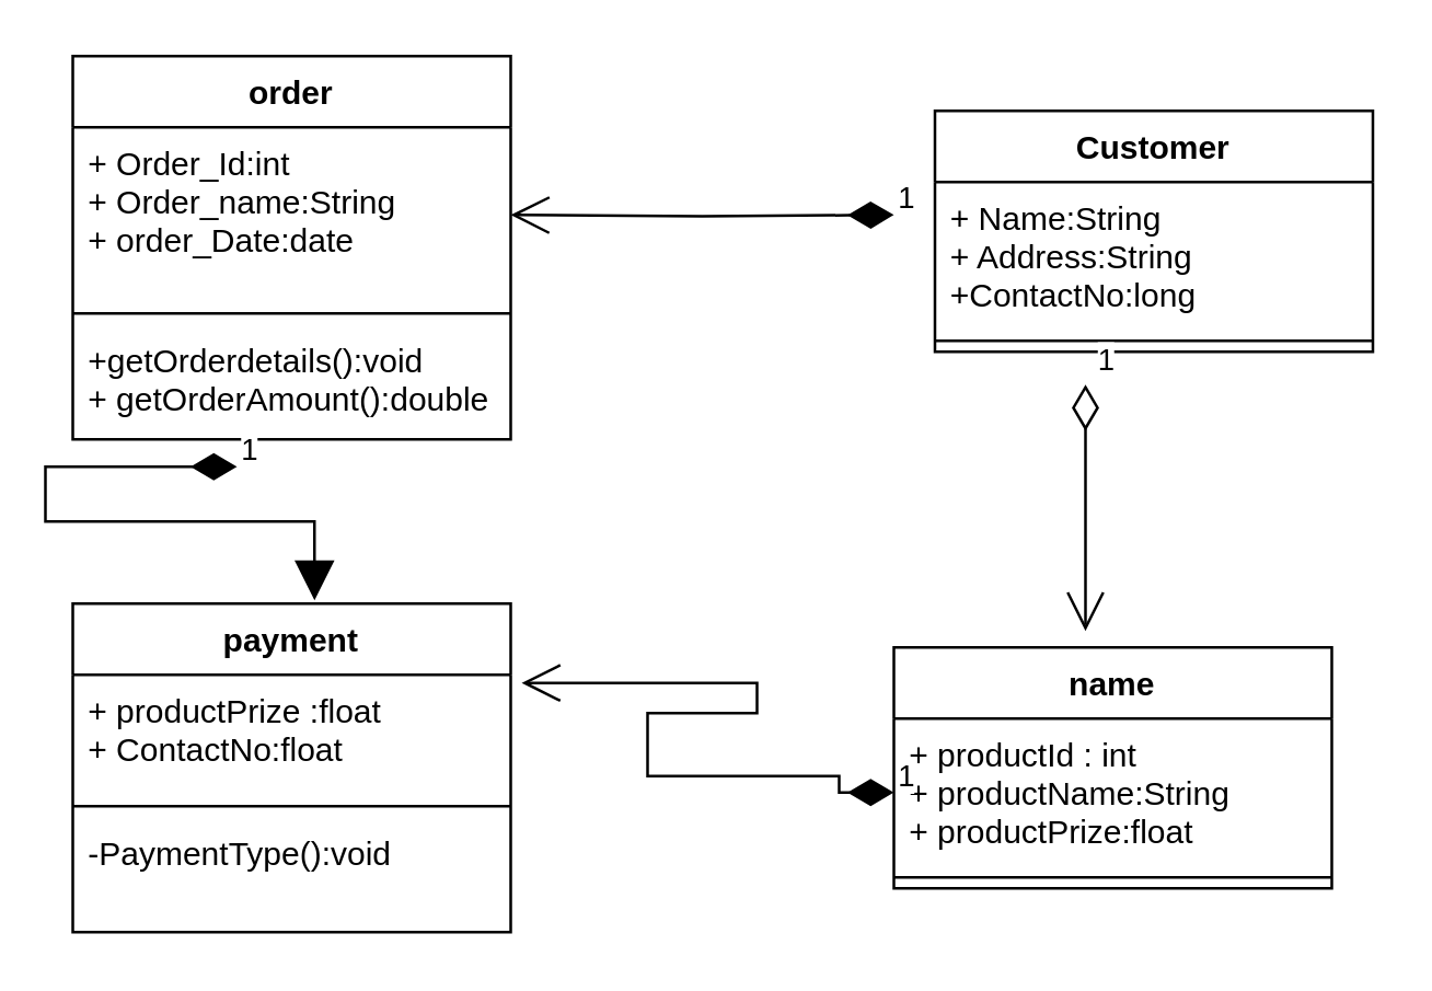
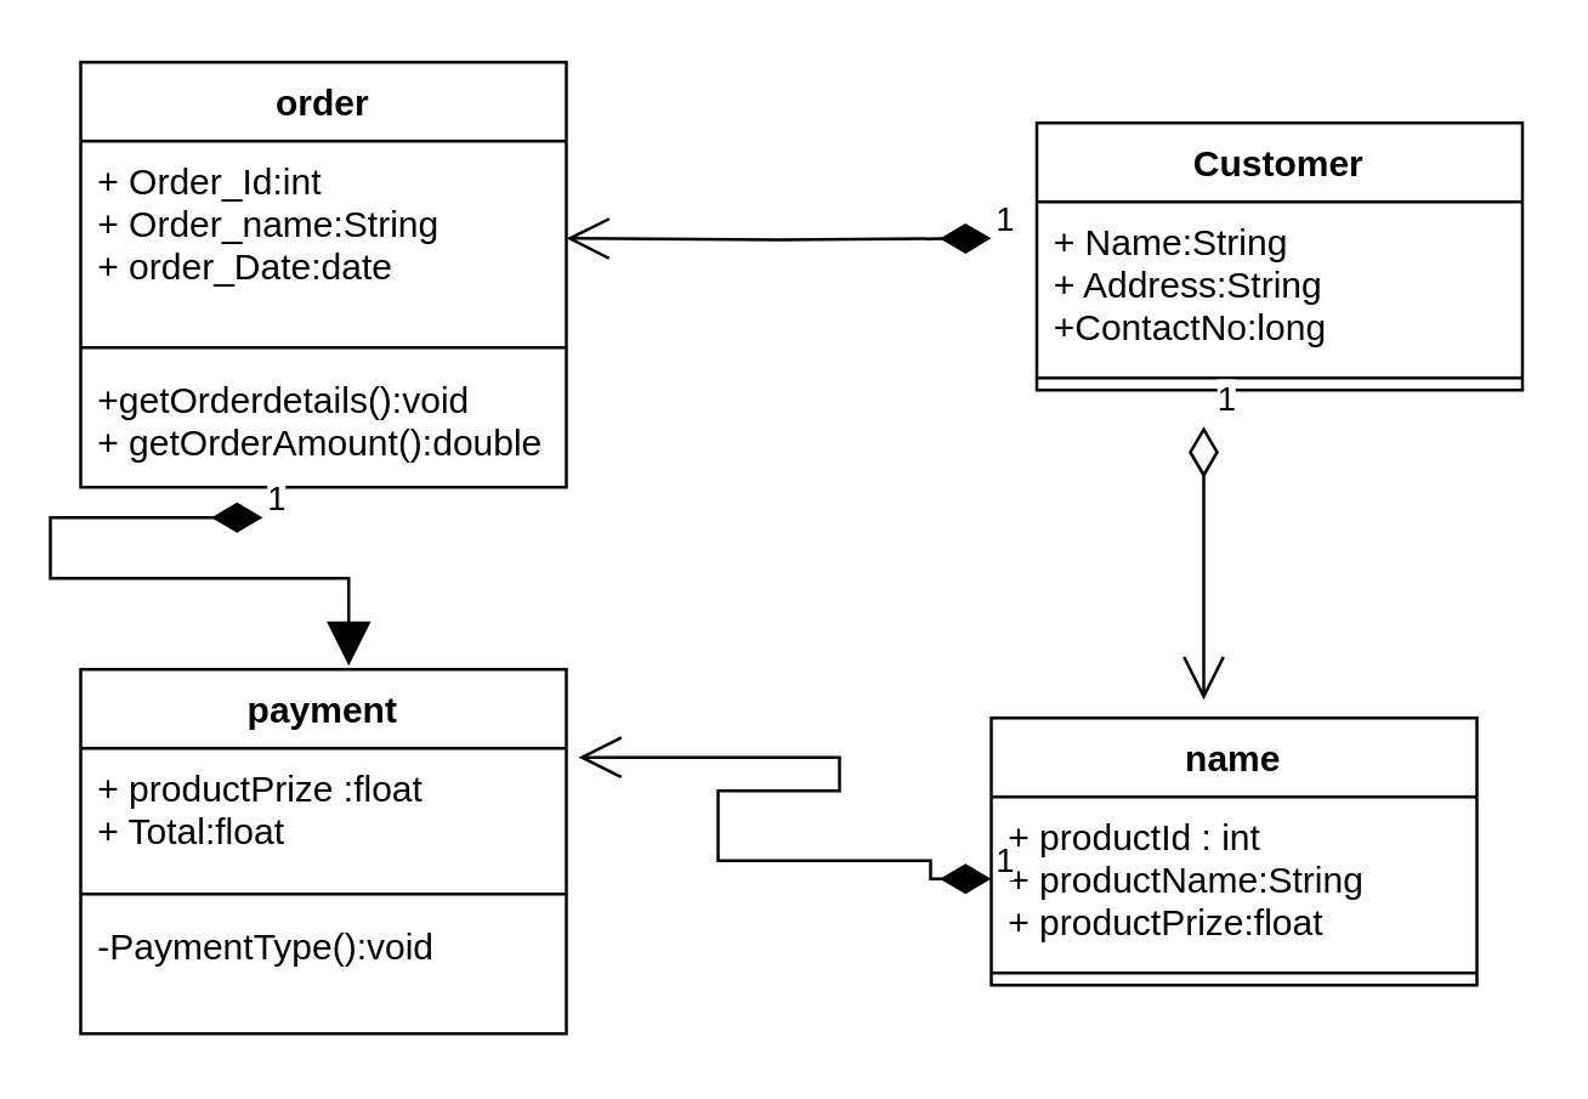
  <mxCell id="0" />
  <mxCell id="1" parent="0" />
  <mxCell id="2" value="order&#10;" style="swimlane;fontStyle=1;align=center;verticalAlign=top;childLayout=stackLayout;horizontal=1;startSize=26;horizontalStack=0;resizeParent=1;resizeParentMax=0;resizeLast=0;collapsible=1;marginBottom=0;" vertex="1" parent="1"><mxGeometry x="20" y="20" width="160" height="140" as="geometry" /></mxCell>
  <mxCell id="3" value="+ Order_Id:int&#10;+ Order_name:String&#10;+ order_Date:date&#10;" style="text;strokeColor=none;fillColor=none;align=left;verticalAlign=top;spacingLeft=4;spacingRight=4;overflow=hidden;rotatable=0;points=[[0,0.5],[1,0.5]];portConstraint=eastwest;" vertex="1" parent="2"><mxGeometry y="26" width="160" height="64" as="geometry" /></mxCell>
  <mxCell id="4" value="" style="line;strokeWidth=1;fillColor=none;align=left;verticalAlign=middle;spacingTop=-1;spacingLeft=3;spacingRight=3;rotatable=0;labelPosition=right;points=[];portConstraint=eastwest;" vertex="1" parent="2"><mxGeometry y="90" width="160" height="8" as="geometry" /></mxCell>
  <mxCell id="5" value="+getOrderdetails():void&#10;+ getOrderAmount():double" style="text;strokeColor=none;fillColor=none;align=left;verticalAlign=top;spacingLeft=4;spacingRight=4;overflow=hidden;rotatable=0;points=[[0,0.5],[1,0.5]];portConstraint=eastwest;" vertex="1" parent="2"><mxGeometry y="98" width="160" height="42" as="geometry" /></mxCell>
  <mxCell id="6" value="payment" style="swimlane;fontStyle=1;align=center;verticalAlign=top;childLayout=stackLayout;horizontal=1;startSize=26;horizontalStack=0;resizeParent=1;resizeParentMax=0;resizeLast=0;collapsible=1;marginBottom=0;" vertex="1" parent="1"><mxGeometry x="20" y="220" width="160" height="120" as="geometry" /></mxCell>
- <mxCell id="7" value="+ productPrize :float&#10;+ ContactNo:float&#10;" style="text;strokeColor=none;fillColor=none;align=left;verticalAlign=top;spacingLeft=4;spacingRight=4;overflow=hidden;rotatable=0;points=[[0,0.5],[1,0.5]];portConstraint=eastwest;" vertex="1" parent="6"><mxGeometry y="26" width="160" height="44" as="geometry" /></mxCell>
+ <mxCell id="7" value="+ productPrize :float&#10;+ Total:float&#10;" style="text;strokeColor=none;fillColor=none;align=left;verticalAlign=top;spacingLeft=4;spacingRight=4;overflow=hidden;rotatable=0;points=[[0,0.5],[1,0.5]];portConstraint=eastwest;" vertex="1" parent="6"><mxGeometry y="26" width="160" height="44" as="geometry" /></mxCell>
  <mxCell id="8" value="" style="line;strokeWidth=1;fillColor=none;align=left;verticalAlign=middle;spacingTop=-1;spacingLeft=3;spacingRight=3;rotatable=0;labelPosition=right;points=[];portConstraint=eastwest;" vertex="1" parent="6"><mxGeometry y="70" width="160" height="8" as="geometry" /></mxCell>
  <mxCell id="9" value="-PaymentType():void" style="text;strokeColor=none;fillColor=none;align=left;verticalAlign=top;spacingLeft=4;spacingRight=4;overflow=hidden;rotatable=0;points=[[0,0.5],[1,0.5]];portConstraint=eastwest;" vertex="1" parent="6"><mxGeometry y="78" width="160" height="42" as="geometry" /></mxCell>
  <mxCell id="10" value="Customer" style="swimlane;fontStyle=1;align=center;verticalAlign=top;childLayout=stackLayout;horizontal=1;startSize=26;horizontalStack=0;resizeParent=1;resizeParentMax=0;resizeLast=0;collapsible=1;marginBottom=0;" vertex="1" parent="1"><mxGeometry x="335" y="40" width="160" height="88" as="geometry" /></mxCell>
  <mxCell id="11" value="+ Name:String&#10;+ Address:String&#10;+ContactNo:long&#10;" style="text;strokeColor=none;fillColor=none;align=left;verticalAlign=top;spacingLeft=4;spacingRight=4;overflow=hidden;rotatable=0;points=[[0,0.5],[1,0.5]];portConstraint=eastwest;" vertex="1" parent="10"><mxGeometry y="26" width="160" height="54" as="geometry" /></mxCell>
  <mxCell id="12" value="" style="line;strokeWidth=1;fillColor=none;align=left;verticalAlign=middle;spacingTop=-1;spacingLeft=3;spacingRight=3;rotatable=0;labelPosition=right;points=[];portConstraint=eastwest;" vertex="1" parent="10"><mxGeometry y="80" width="160" height="8" as="geometry" /></mxCell>
  <mxCell id="13" value="name" style="swimlane;fontStyle=1;align=center;verticalAlign=top;childLayout=stackLayout;horizontal=1;startSize=26;horizontalStack=0;resizeParent=1;resizeParentMax=0;resizeLast=0;collapsible=1;marginBottom=0;" vertex="1" parent="1"><mxGeometry x="320" y="236" width="160" height="88" as="geometry" /></mxCell>
  <mxCell id="14" value="+ productId : int&#10;+ productName:String&#10;+ productPrize:float&#10;" style="text;strokeColor=none;fillColor=none;align=left;verticalAlign=top;spacingLeft=4;spacingRight=4;overflow=hidden;rotatable=0;points=[[0,0.5],[1,0.5]];portConstraint=eastwest;" vertex="1" parent="13"><mxGeometry y="26" width="160" height="54" as="geometry" /></mxCell>
  <mxCell id="15" value="" style="line;strokeWidth=1;fillColor=none;align=left;verticalAlign=middle;spacingTop=-1;spacingLeft=3;spacingRight=3;rotatable=0;labelPosition=right;points=[];portConstraint=eastwest;" vertex="1" parent="13"><mxGeometry y="80" width="160" height="8" as="geometry" /></mxCell>
  <mxCell id="16" value="1" style="endArrow=open;html=1;endSize=12;startArrow=diamondThin;startSize=14;startFill=1;edgeStyle=orthogonalEdgeStyle;align=left;verticalAlign=bottom;rounded=0;entryX=1;entryY=0.5;entryDx=0;entryDy=0;" edge="1" parent="1" target="3"><mxGeometry x="-1" y="3" relative="1" as="geometry"><mxPoint x="320" y="78" as="sourcePoint" /><mxPoint x="270" y="170" as="targetPoint" /></mxGeometry></mxCell>
  <mxCell id="17" value="1" style="endArrow=open;html=1;endSize=12;startArrow=diamondThin;startSize=14;startFill=0;edgeStyle=orthogonalEdgeStyle;align=left;verticalAlign=bottom;rounded=0;" edge="1" parent="1"><mxGeometry x="-1" y="3" relative="1" as="geometry"><mxPoint x="390" y="140" as="sourcePoint" /><mxPoint x="390" y="230" as="targetPoint" /></mxGeometry></mxCell>
  <mxCell id="18" value="1" style="endArrow=open;html=1;endSize=12;startArrow=diamondThin;startSize=14;startFill=1;edgeStyle=orthogonalEdgeStyle;align=left;verticalAlign=bottom;rounded=0;entryX=1.025;entryY=0.068;entryDx=0;entryDy=0;entryPerimeter=0;exitX=0;exitY=0.5;exitDx=0;exitDy=0;" edge="1" parent="1" source="14" target="7"><mxGeometry x="-1" y="3" relative="1" as="geometry"><mxPoint x="230" y="310" as="sourcePoint" /><mxPoint x="390" y="310" as="targetPoint" /><Array as="points"><mxPoint x="300" y="289" /><mxPoint x="300" y="283" /><mxPoint x="230" y="283" /><mxPoint x="230" y="260" /><mxPoint x="270" y="260" /><mxPoint x="270" y="249" /></Array></mxGeometry></mxCell>
  <mxCell id="19" value="1" style="endArrow=block;html=1;endSize=12;startArrow=diamondThin;startSize=14;startFill=1;edgeStyle=orthogonalEdgeStyle;align=left;verticalAlign=bottom;rounded=0;exitX=0.375;exitY=1.238;exitDx=0;exitDy=0;exitPerimeter=0;entryX=0.552;entryY=-0.01;entryDx=0;entryDy=0;entryPerimeter=0;" edge="1" parent="1" source="5" target="6"><mxGeometry x="-1" y="3" relative="1" as="geometry"><mxPoint x="70" y="460" as="sourcePoint" /><mxPoint x="230" y="460" as="targetPoint" /></mxGeometry></mxCell>
